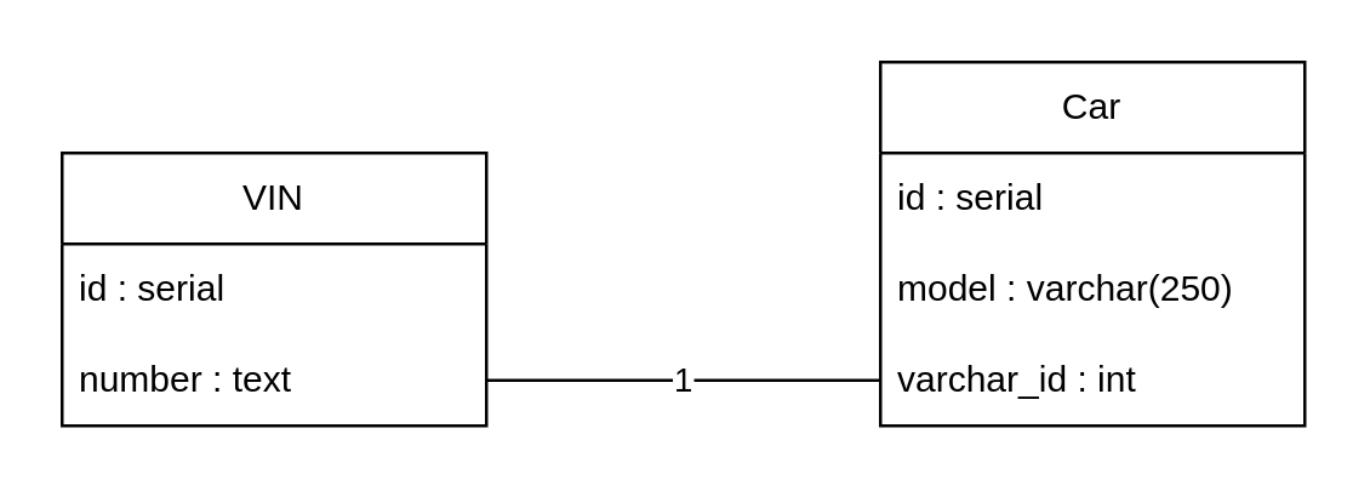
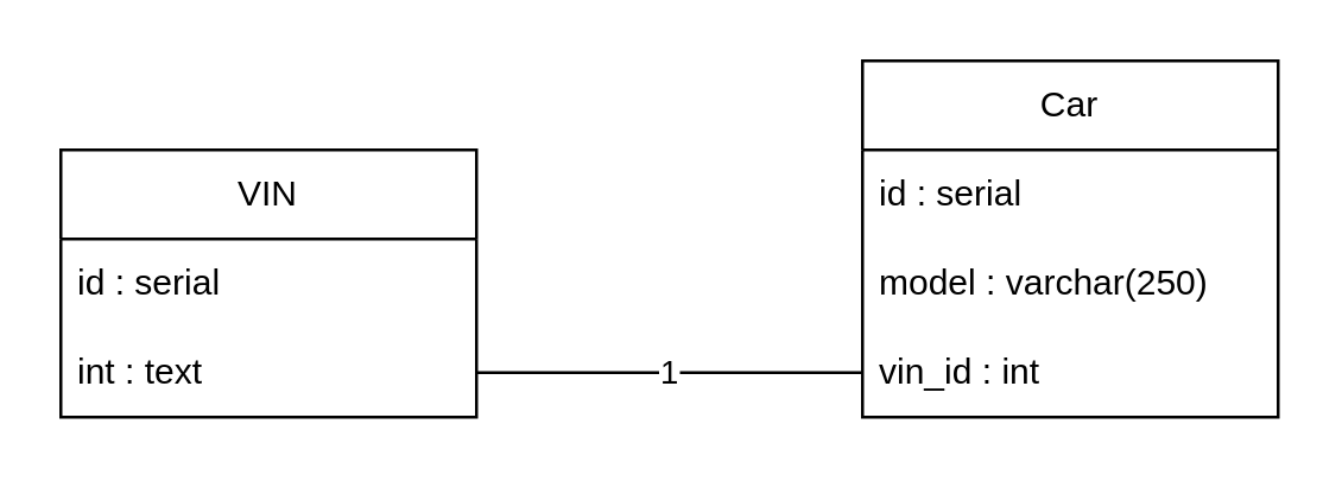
  <mxCell id="0" />
  <mxCell id="1" parent="0" />
  <mxCell id="2" value="Car" style="swimlane;fontStyle=0;childLayout=stackLayout;horizontal=1;startSize=30;horizontalStack=0;resizeParent=1;resizeParentMax=0;resizeLast=0;collapsible=1;marginBottom=0;whiteSpace=wrap;html=1;" parent="1" vertex="1"><mxGeometry x="290" y="20" width="140" height="120" as="geometry" /></mxCell>
  <mxCell id="3" value="id : serial" style="text;strokeColor=none;fillColor=none;align=left;verticalAlign=middle;spacingLeft=4;spacingRight=4;overflow=hidden;points=[[0,0.5],[1,0.5]];portConstraint=eastwest;rotatable=0;whiteSpace=wrap;html=1;" parent="2" vertex="1"><mxGeometry y="30" width="140" height="30" as="geometry" /></mxCell>
  <mxCell id="4" value="model : varchar(250)" style="text;strokeColor=none;fillColor=none;align=left;verticalAlign=middle;spacingLeft=4;spacingRight=4;overflow=hidden;points=[[0,0.5],[1,0.5]];portConstraint=eastwest;rotatable=0;whiteSpace=wrap;html=1;" parent="2" vertex="1"><mxGeometry y="60" width="140" height="30" as="geometry" /></mxCell>
- <mxCell id="5" value="varchar_id : int" style="text;strokeColor=none;fillColor=none;align=left;verticalAlign=middle;spacingLeft=4;spacingRight=4;overflow=hidden;points=[[0,0.5],[1,0.5]];portConstraint=eastwest;rotatable=0;whiteSpace=wrap;html=1;" parent="2" vertex="1"><mxGeometry y="90" width="140" height="30" as="geometry" /></mxCell>
+ <mxCell id="5" value="vin_id : int" style="text;strokeColor=none;fillColor=none;align=left;verticalAlign=middle;spacingLeft=4;spacingRight=4;overflow=hidden;points=[[0,0.5],[1,0.5]];portConstraint=eastwest;rotatable=0;whiteSpace=wrap;html=1;" parent="2" vertex="1"><mxGeometry y="90" width="140" height="30" as="geometry" /></mxCell>
  <mxCell id="6" value="VIN" style="swimlane;fontStyle=0;childLayout=stackLayout;horizontal=1;startSize=30;horizontalStack=0;resizeParent=1;resizeParentMax=0;resizeLast=0;collapsible=1;marginBottom=0;whiteSpace=wrap;html=1;" parent="1" vertex="1"><mxGeometry x="20" y="50" width="140" height="90" as="geometry" /></mxCell>
  <mxCell id="7" value="id : serial" style="text;strokeColor=none;fillColor=none;align=left;verticalAlign=middle;spacingLeft=4;spacingRight=4;overflow=hidden;points=[[0,0.5],[1,0.5]];portConstraint=eastwest;rotatable=0;whiteSpace=wrap;html=1;" parent="6" vertex="1"><mxGeometry y="30" width="140" height="30" as="geometry" /></mxCell>
- <mxCell id="8" value="number : text" style="text;strokeColor=none;fillColor=none;align=left;verticalAlign=middle;spacingLeft=4;spacingRight=4;overflow=hidden;points=[[0,0.5],[1,0.5]];portConstraint=eastwest;rotatable=0;whiteSpace=wrap;html=1;" parent="6" vertex="1"><mxGeometry y="60" width="140" height="30" as="geometry" /></mxCell>
+ <mxCell id="8" value="int : text" style="text;strokeColor=none;fillColor=none;align=left;verticalAlign=middle;spacingLeft=4;spacingRight=4;overflow=hidden;points=[[0,0.5],[1,0.5]];portConstraint=eastwest;rotatable=0;whiteSpace=wrap;html=1;" parent="6" vertex="1"><mxGeometry y="60" width="140" height="30" as="geometry" /></mxCell>
  <mxCell id="9" value="1" style="edgeStyle=orthogonalEdgeStyle;rounded=0;orthogonalLoop=1;jettySize=auto;html=1;exitX=0;exitY=0.5;exitDx=0;exitDy=0;entryX=1;entryY=0.5;entryDx=0;entryDy=0;endArrow=none;" parent="1" source="5" target="8" edge="1"><mxGeometry relative="1" as="geometry" /></mxCell>
